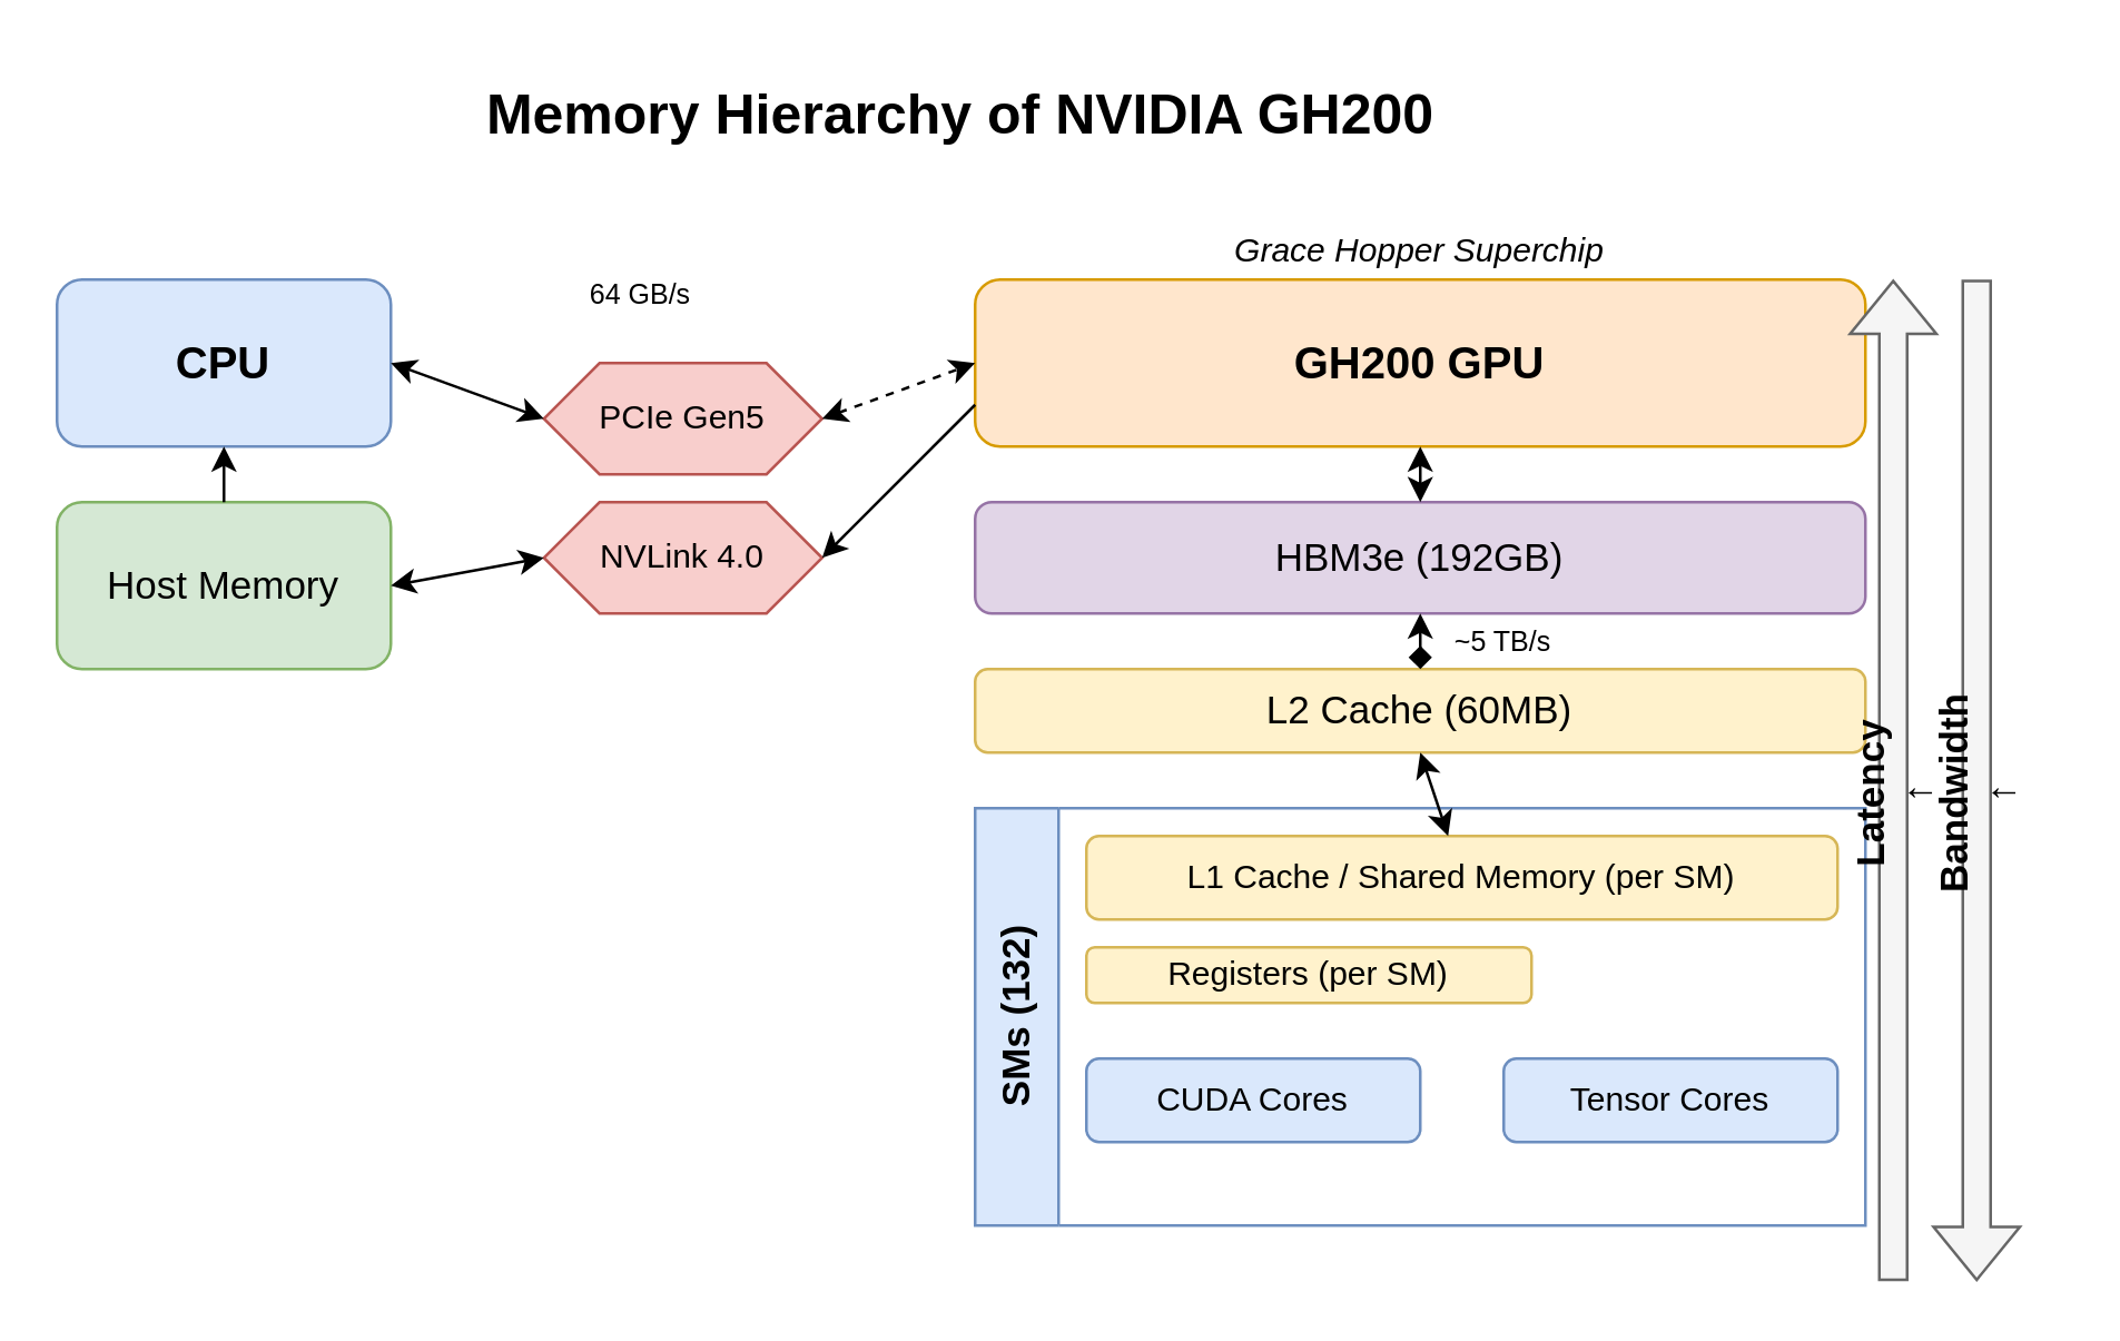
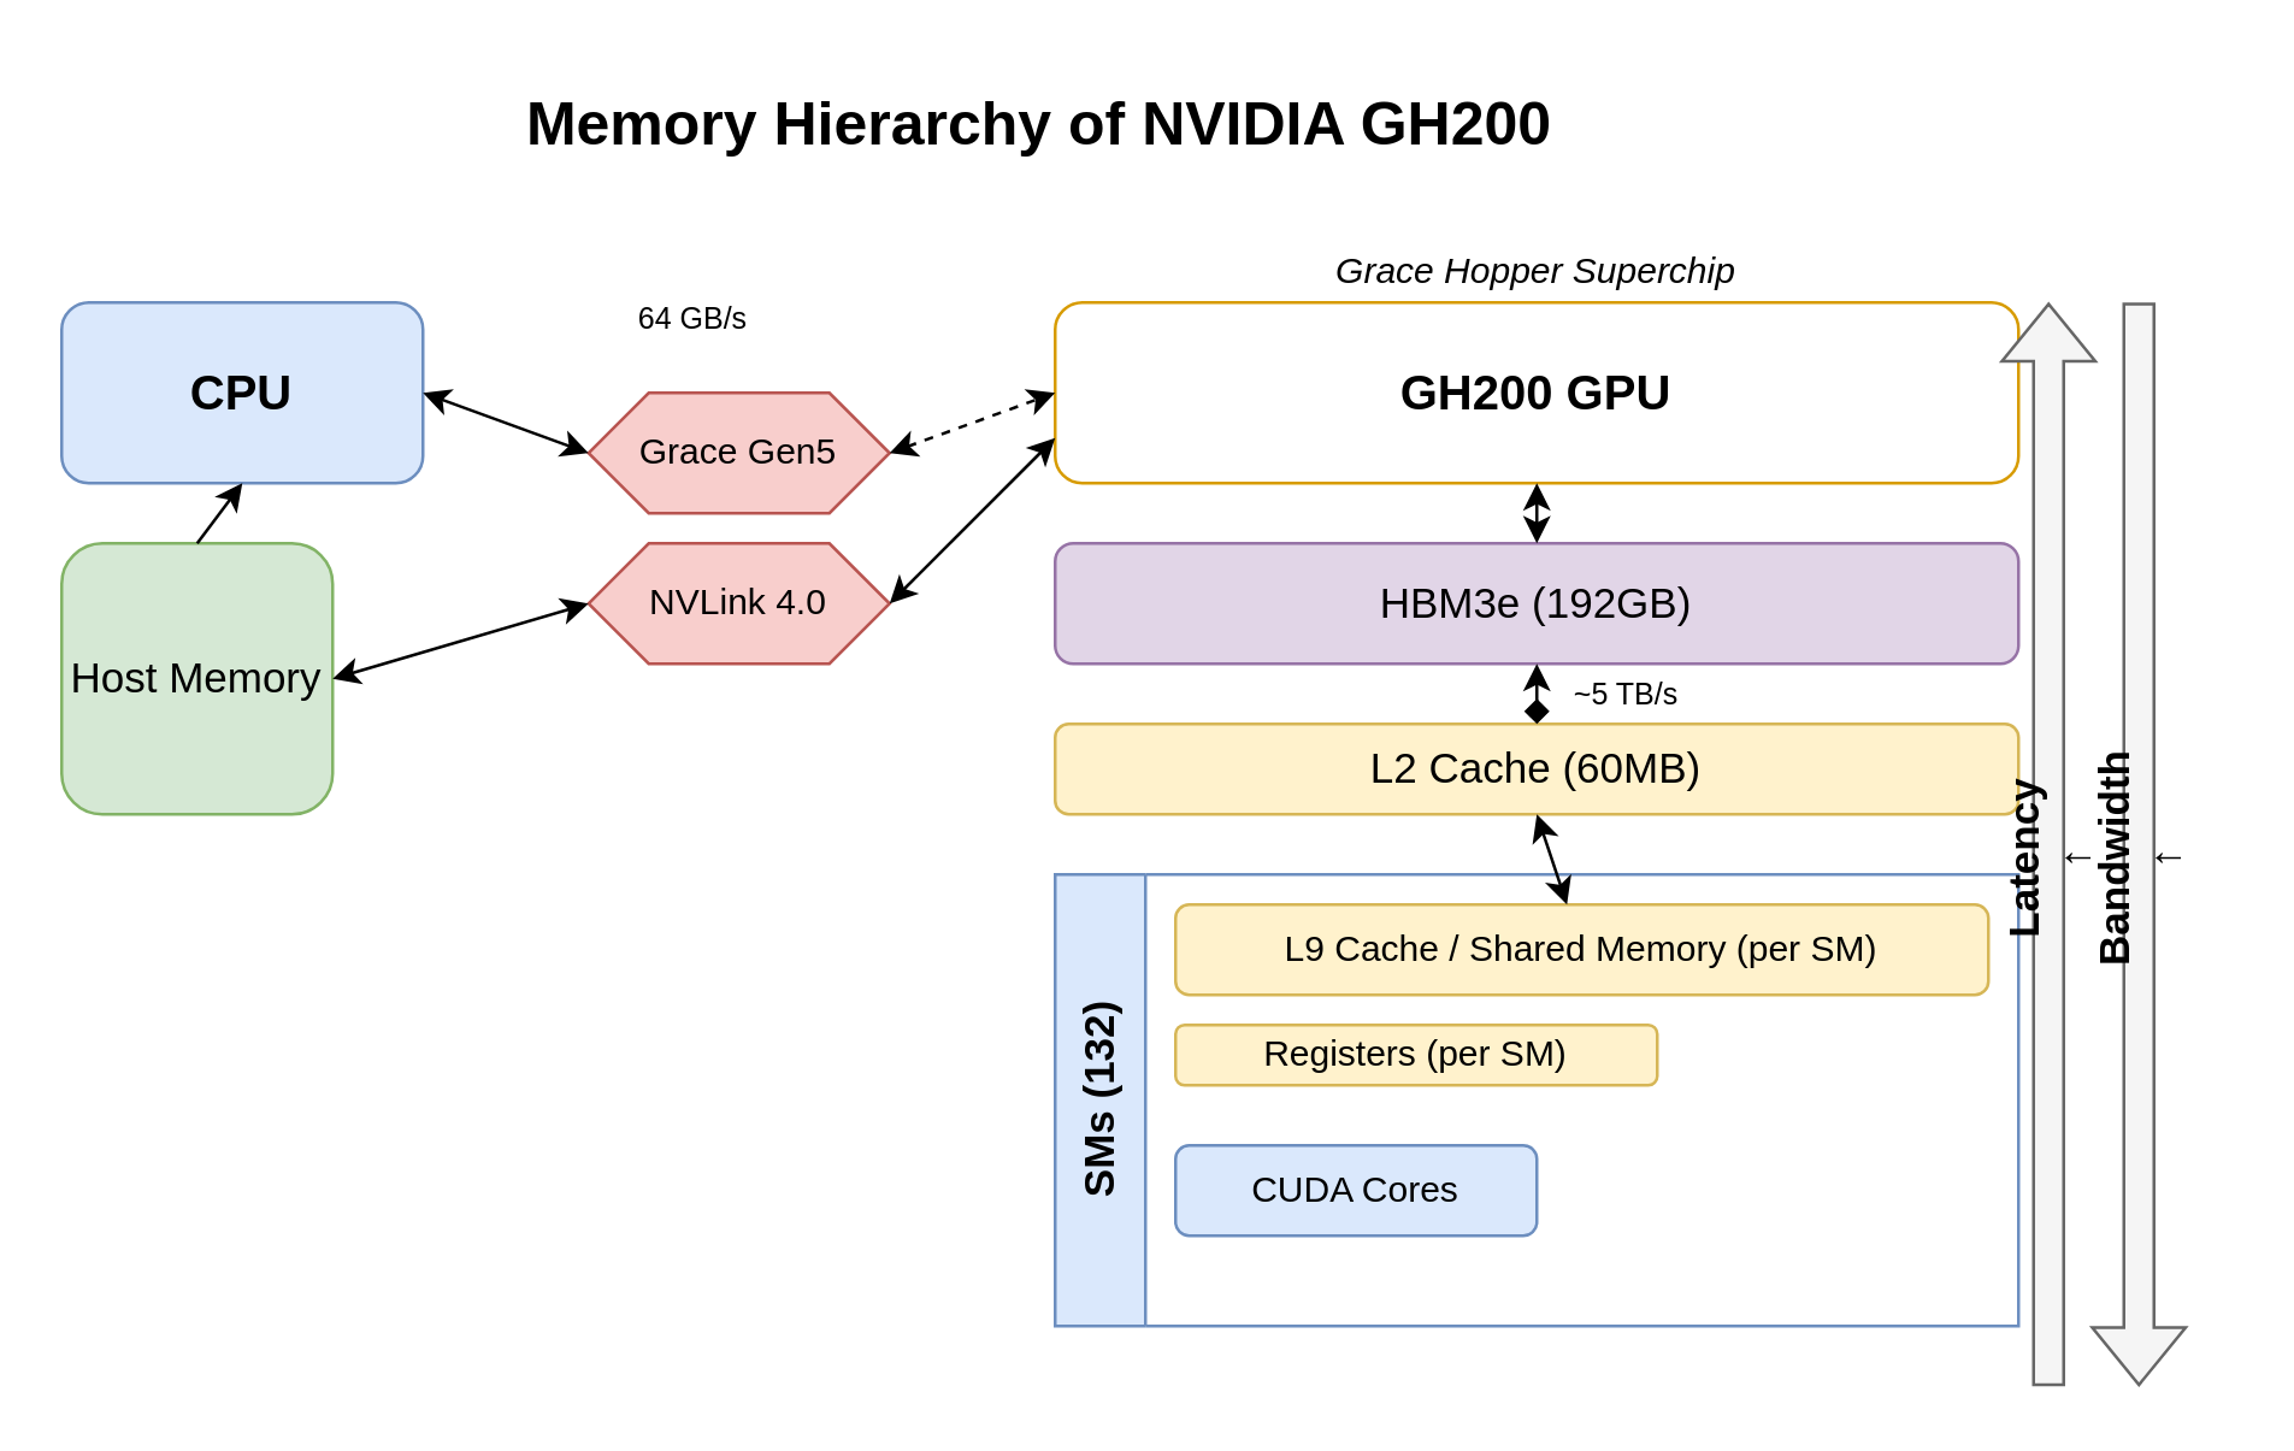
  <mxCell id="0" />
  <mxCell id="1" parent="0" />
  <mxCell id="2" value="Memory Hierarchy of NVIDIA GH200" style="text;html=1;strokeColor=none;fillColor=none;align=center;verticalAlign=middle;whiteSpace=wrap;rounded=0;fontSize=20;fontStyle=1" vertex="1" parent="1"><mxGeometry x="95" y="20" width="500" height="40" as="geometry" /></mxCell>
  <mxCell id="3" value="CPU" style="rounded=1;whiteSpace=wrap;html=1;fillColor=#dae8fc;strokeColor=#6c8ebf;fontSize=16;fontStyle=1" vertex="1" parent="1"><mxGeometry x="20" y="100" width="120" height="60" as="geometry" /></mxCell>
- <mxCell id="4" value="Host Memory" style="rounded=1;whiteSpace=wrap;html=1;fillColor=#d5e8d4;strokeColor=#82b366;fontSize=14" vertex="1" parent="1"><mxGeometry x="20" y="180" width="120" height="60" as="geometry" /></mxCell>
- <mxCell id="5" value="PCIe Gen5" style="shape=hexagon;perimeter=hexagonPerimeter2;whiteSpace=wrap;html=1;fixedSize=1;fillColor=#f8cecc;strokeColor=#b85450;fontSize=12" vertex="1" parent="1"><mxGeometry x="195" y="130" width="100" height="40" as="geometry" /></mxCell>
+ <mxCell id="4" value="Host Memory" style="rounded=1;whiteSpace=wrap;html=1;fillColor=#d5e8d4;strokeColor=#82b366;fontSize=14" vertex="1" parent="1"><mxGeometry x="20" y="180" width="90" height="90" as="geometry" /></mxCell>
+ <mxCell id="5" value="Grace Gen5" style="shape=hexagon;perimeter=hexagonPerimeter2;whiteSpace=wrap;html=1;fixedSize=1;fillColor=#f8cecc;strokeColor=#b85450;fontSize=12" vertex="1" parent="1"><mxGeometry x="195" y="130" width="100" height="40" as="geometry" /></mxCell>
  <mxCell id="6" value="NVLink 4.0" style="shape=hexagon;perimeter=hexagonPerimeter2;whiteSpace=wrap;html=1;fixedSize=1;fillColor=#f8cecc;strokeColor=#b85450;fontSize=12" vertex="1" parent="1"><mxGeometry x="195" y="180" width="100" height="40" as="geometry" /></mxCell>
- <mxCell id="7" value="GH200 GPU" style="rounded=1;whiteSpace=wrap;html=1;fillColor=#ffe6cc;strokeColor=#d79b00;fontSize=16;fontStyle=1" vertex="1" parent="1"><mxGeometry x="350" y="100" width="320" height="60" as="geometry" /></mxCell>
+ <mxCell id="7" value="GH200 GPU" style="rounded=1;whiteSpace=wrap;html=1;fillColor=#ffffff;strokeColor=#d79b00;fontSize=16;fontStyle=1;" vertex="1" parent="1"><mxGeometry x="350" y="100" width="320" height="60" as="geometry" /></mxCell>
  <mxCell id="8" value="Grace Hopper Superchip" style="text;html=1;strokeColor=none;fillColor=none;align=center;verticalAlign=middle;whiteSpace=wrap;rounded=0;fontSize=12;fontStyle=2" vertex="1" parent="1"><mxGeometry x="350" y="80" width="320" height="20" as="geometry" /></mxCell>
  <mxCell id="9" value="HBM3e (192GB)" style="rounded=1;whiteSpace=wrap;html=1;fillColor=#e1d5e7;strokeColor=#9673a6;fontSize=14" vertex="1" parent="1"><mxGeometry x="350" y="180" width="320" height="40" as="geometry" /></mxCell>
  <mxCell id="10" value="L2 Cache (60MB)" style="rounded=1;whiteSpace=wrap;html=1;fillColor=#fff2cc;strokeColor=#d6b656;fontSize=14" vertex="1" parent="1"><mxGeometry x="350" y="240" width="320" height="30" as="geometry" /></mxCell>
  <mxCell id="11" value="SMs (132)" style="swimlane;horizontal=0;whiteSpace=wrap;html=1;fillColor=#dae8fc;strokeColor=#6c8ebf;fontSize=14;startSize=30" vertex="1" parent="1"><mxGeometry x="350" y="290" width="320" height="150" as="geometry" /></mxCell>
- <mxCell id="12" value="L1 Cache / Shared Memory (per SM)" style="rounded=1;whiteSpace=wrap;html=1;fillColor=#fff2cc;strokeColor=#d6b656;fontSize=12" vertex="1" parent="11"><mxGeometry x="40" y="10" width="270" height="30" as="geometry" /></mxCell>
+ <mxCell id="12" value="L9 Cache / Shared Memory (per SM)" style="rounded=1;whiteSpace=wrap;html=1;fillColor=#fff2cc;strokeColor=#d6b656;fontSize=12" vertex="1" parent="11"><mxGeometry x="40" y="10" width="270" height="30" as="geometry" /></mxCell>
  <mxCell id="13" value="Registers (per SM)" style="rounded=1;whiteSpace=wrap;html=1;fillColor=#fff2cc;strokeColor=#d6b656;fontSize=12" vertex="1" parent="11"><mxGeometry x="40" y="50" width="160" height="20" as="geometry" /></mxCell>
  <mxCell id="14" value="CUDA Cores" style="rounded=1;whiteSpace=wrap;html=1;fillColor=#dae8fc;strokeColor=#6c8ebf;fontSize=12" vertex="1" parent="11"><mxGeometry x="40" y="90" width="120" height="30" as="geometry" /></mxCell>
- <mxCell id="15" value="Tensor Cores" style="rounded=1;whiteSpace=wrap;html=1;fillColor=#dae8fc;strokeColor=#6c8ebf;fontSize=12" vertex="1" parent="11"><mxGeometry x="190" y="90" width="120" height="30" as="geometry" /></mxCell>
  <mxCell id="16" value="" style="endArrow=none;startArrow=classic;html=1;rounded=0;exitX=0.5;exitY=1;exitDx=0;exitDy=0;entryX=0.5;entryY=0;entryDx=0;entryDy=0;" edge="1" parent="1" source="3" target="4"><mxGeometry width="50" height="50" relative="1" as="geometry"><mxPoint x="320" y="310" as="sourcePoint" /><mxPoint x="370" y="260" as="targetPoint" /></mxGeometry></mxCell>
  <mxCell id="17" value="" style="endArrow=classic;startArrow=classic;html=1;rounded=0;exitX=1;exitY=0.5;exitDx=0;exitDy=0;entryX=0;entryY=0.5;entryDx=0;entryDy=0;" edge="1" parent="1" source="3" target="5"><mxGeometry width="50" height="50" relative="1" as="geometry"><mxPoint x="320" y="310" as="sourcePoint" /><mxPoint x="370" y="260" as="targetPoint" /></mxGeometry></mxCell>
  <mxCell id="18" value="" style="endArrow=classic;startArrow=classic;html=1;rounded=0;exitX=1;exitY=0.5;exitDx=0;exitDy=0;entryX=0;entryY=0.5;entryDx=0;entryDy=0;" edge="1" parent="1" source="4" target="6"><mxGeometry width="50" height="50" relative="1" as="geometry"><mxPoint x="320" y="310" as="sourcePoint" /><mxPoint x="370" y="260" as="targetPoint" /></mxGeometry></mxCell>
  <mxCell id="19" value="" style="endArrow=classic;startArrow=classic;html=1;rounded=0;exitX=1;exitY=0.5;exitDx=0;exitDy=0;entryX=0;entryY=0.5;entryDx=0;entryDy=0;dashed=1;" edge="1" parent="1" source="5" target="7"><mxGeometry width="50" height="50" relative="1" as="geometry"><mxPoint x="320" y="310" as="sourcePoint" /><mxPoint x="370" y="260" as="targetPoint" /></mxGeometry></mxCell>
- <mxCell id="20" value="" style="endArrow=none;startArrow=classic;html=1;rounded=0;exitX=1;exitY=0.5;exitDx=0;exitDy=0;entryX=0;entryY=0.75;entryDx=0;entryDy=0;" edge="1" parent="1" source="6" target="7"><mxGeometry width="50" height="50" relative="1" as="geometry"><mxPoint x="320" y="310" as="sourcePoint" /><mxPoint x="370" y="260" as="targetPoint" /></mxGeometry></mxCell>
+ <mxCell id="20" value="" style="endArrow=classic;startArrow=classic;html=1;rounded=0;exitX=1;exitY=0.5;exitDx=0;exitDy=0;entryX=0;entryY=0.75;entryDx=0;entryDy=0;" edge="1" parent="1" source="6" target="7"><mxGeometry width="50" height="50" relative="1" as="geometry"><mxPoint x="320" y="310" as="sourcePoint" /><mxPoint x="370" y="260" as="targetPoint" /></mxGeometry></mxCell>
  <mxCell id="21" value="" style="endArrow=classic;startArrow=classic;html=1;rounded=0;exitX=0.5;exitY=1;exitDx=0;exitDy=0;entryX=0.5;entryY=0;entryDx=0;entryDy=0;" edge="1" parent="1" source="7" target="9"><mxGeometry width="50" height="50" relative="1" as="geometry"><mxPoint x="320" y="310" as="sourcePoint" /><mxPoint x="370" y="260" as="targetPoint" /></mxGeometry></mxCell>
  <mxCell id="22" value="" style="endArrow=diamond;startArrow=classic;html=1;rounded=0;exitX=0.5;exitY=1;exitDx=0;exitDy=0;entryX=0.5;entryY=0;entryDx=0;entryDy=0;" edge="1" parent="1" source="9" target="10"><mxGeometry width="50" height="50" relative="1" as="geometry"><mxPoint x="320" y="310" as="sourcePoint" /><mxPoint x="370" y="260" as="targetPoint" /></mxGeometry></mxCell>
  <mxCell id="23" value="" style="endArrow=classic;startArrow=classic;html=1;rounded=0;exitX=0.5;exitY=1;exitDx=0;exitDy=0;" edge="1" parent="1" source="10" target="12"><mxGeometry width="50" height="50" relative="1" as="geometry"><mxPoint x="320" y="310" as="sourcePoint" /><mxPoint x="370" y="260" as="targetPoint" /></mxGeometry></mxCell>
  <mxCell id="24" value="64 GB/s" style="text;html=1;strokeColor=none;fillColor=none;align=center;verticalAlign=middle;whiteSpace=wrap;rounded=0;fontSize=10;" vertex="1" parent="1"><mxGeometry x="200" y="95" width="60" height="20" as="geometry" /></mxCell>
  <mxCell id="25" value="~5 TB/s" style="text;html=1;strokeColor=none;fillColor=none;align=center;verticalAlign=middle;whiteSpace=wrap;rounded=0;fontSize=10;" vertex="1" parent="1"><mxGeometry x="510" y="220" width="60" height="20" as="geometry" /></mxCell>
  <mxCell id="26" value="" style="shape=flexArrow;endArrow=classic;html=1;rounded=0;fillColor=#f5f5f5;strokeColor=#666666;" edge="1" parent="1"><mxGeometry width="50" height="50" relative="1" as="geometry"><mxPoint x="680" y="460" as="sourcePoint" /><mxPoint x="680" y="100" as="targetPoint" /></mxGeometry></mxCell>
  <mxCell id="27" value="Latency ↑" style="text;html=1;strokeColor=none;fillColor=none;align=center;verticalAlign=middle;whiteSpace=wrap;rounded=0;rotation=270;fontSize=14;fontStyle=1" vertex="1" parent="1"><mxGeometry x="650" y="270" width="60" height="30" as="geometry" /></mxCell>
  <mxCell id="28" value="" style="shape=flexArrow;endArrow=classic;html=1;rounded=0;fillColor=#f5f5f5;strokeColor=#666666;" edge="1" parent="1"><mxGeometry width="50" height="50" relative="1" as="geometry"><mxPoint x="710" y="100" as="sourcePoint" /><mxPoint x="710" y="460" as="targetPoint" /></mxGeometry></mxCell>
  <mxCell id="29" value="Bandwidth ↑" style="text;html=1;strokeColor=none;fillColor=none;align=center;verticalAlign=middle;whiteSpace=wrap;rounded=0;rotation=270;fontSize=14;fontStyle=1" vertex="1" parent="1"><mxGeometry x="680" y="270" width="60" height="30" as="geometry" /></mxCell>
